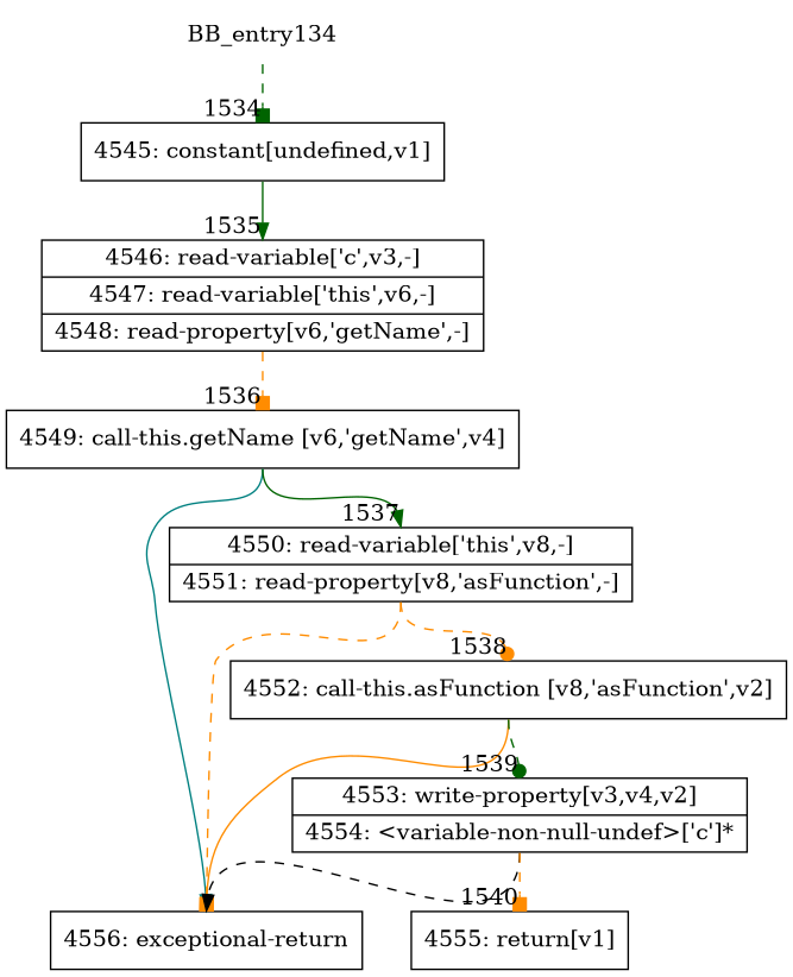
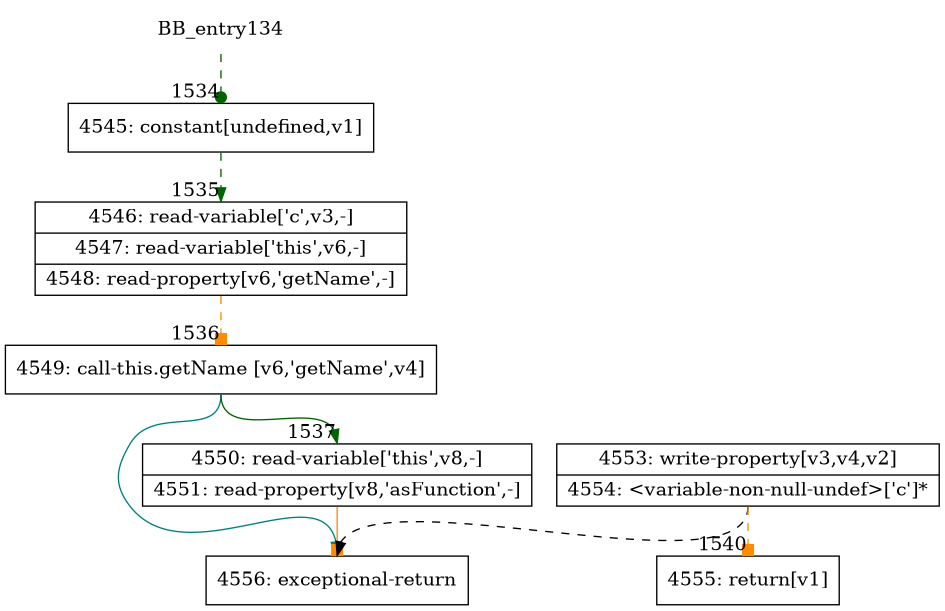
  digraph {
    rankdir=TD
    node [shape=record]
    edge [arrowhead=box color=darkorange headport=n style=dashed tailport=s]
    n1 [label=BB_entry134 shape=none]
    n2 [label="{4545: constant[undefined,v1]}"]
    n3 [label="{4546: read-variable['c',v3,-]|4547: read-variable['this',v6,-]|4548: read-property[v6,'getName',-]}"]
    n4 [label="{4549: call-this.getName [v6,'getName',v4]}"]
    n5 [label="{4556: exceptional-return}"]
    n6 [label="{4550: read-variable['this',v8,-]|4551: read-property[v8,'asFunction',-]}"]
-   n7 [label="{4552: call-this.asFunction [v8,'asFunction',v2]}"]
    n8 [label="{4553: write-property[v3,v4,v2]|4554: \<variable-non-null-undef\>['c']*}"]
    n9 [label="{4555: return[v1]}"]
-   n1 -> n2 [color=darkgreen headlabel="    1534"]
-   n2 -> n3 [arrowhead=normal color=darkgreen headlabel="      1535" style=solid]
+   n1 -> n2 [arrowhead=dot color=darkgreen headlabel="    1534"]
+   n2 -> n3 [arrowhead=normal color=darkgreen headlabel="      1535"]
    n3 -> n4 [headlabel="      1536"]
    n4 -> n5 [arrowhead=normal color=teal style=solid]
    n4 -> n6 [arrowhead=normal color=darkgreen headlabel="      1537" style=solid]
-   n6 -> n5
-   n6 -> n7 [arrowhead=dot headlabel="      1538"]
-   n7 -> n5 [style=solid]
-   n7 -> n8 [arrowhead=dot color=darkgreen headlabel="      1539"]
+   n6 -> n5 [style=solid]
    n8 -> n5 [arrowhead=normal color=black]
    n8 -> n9 [headlabel="      1540"]
  }
